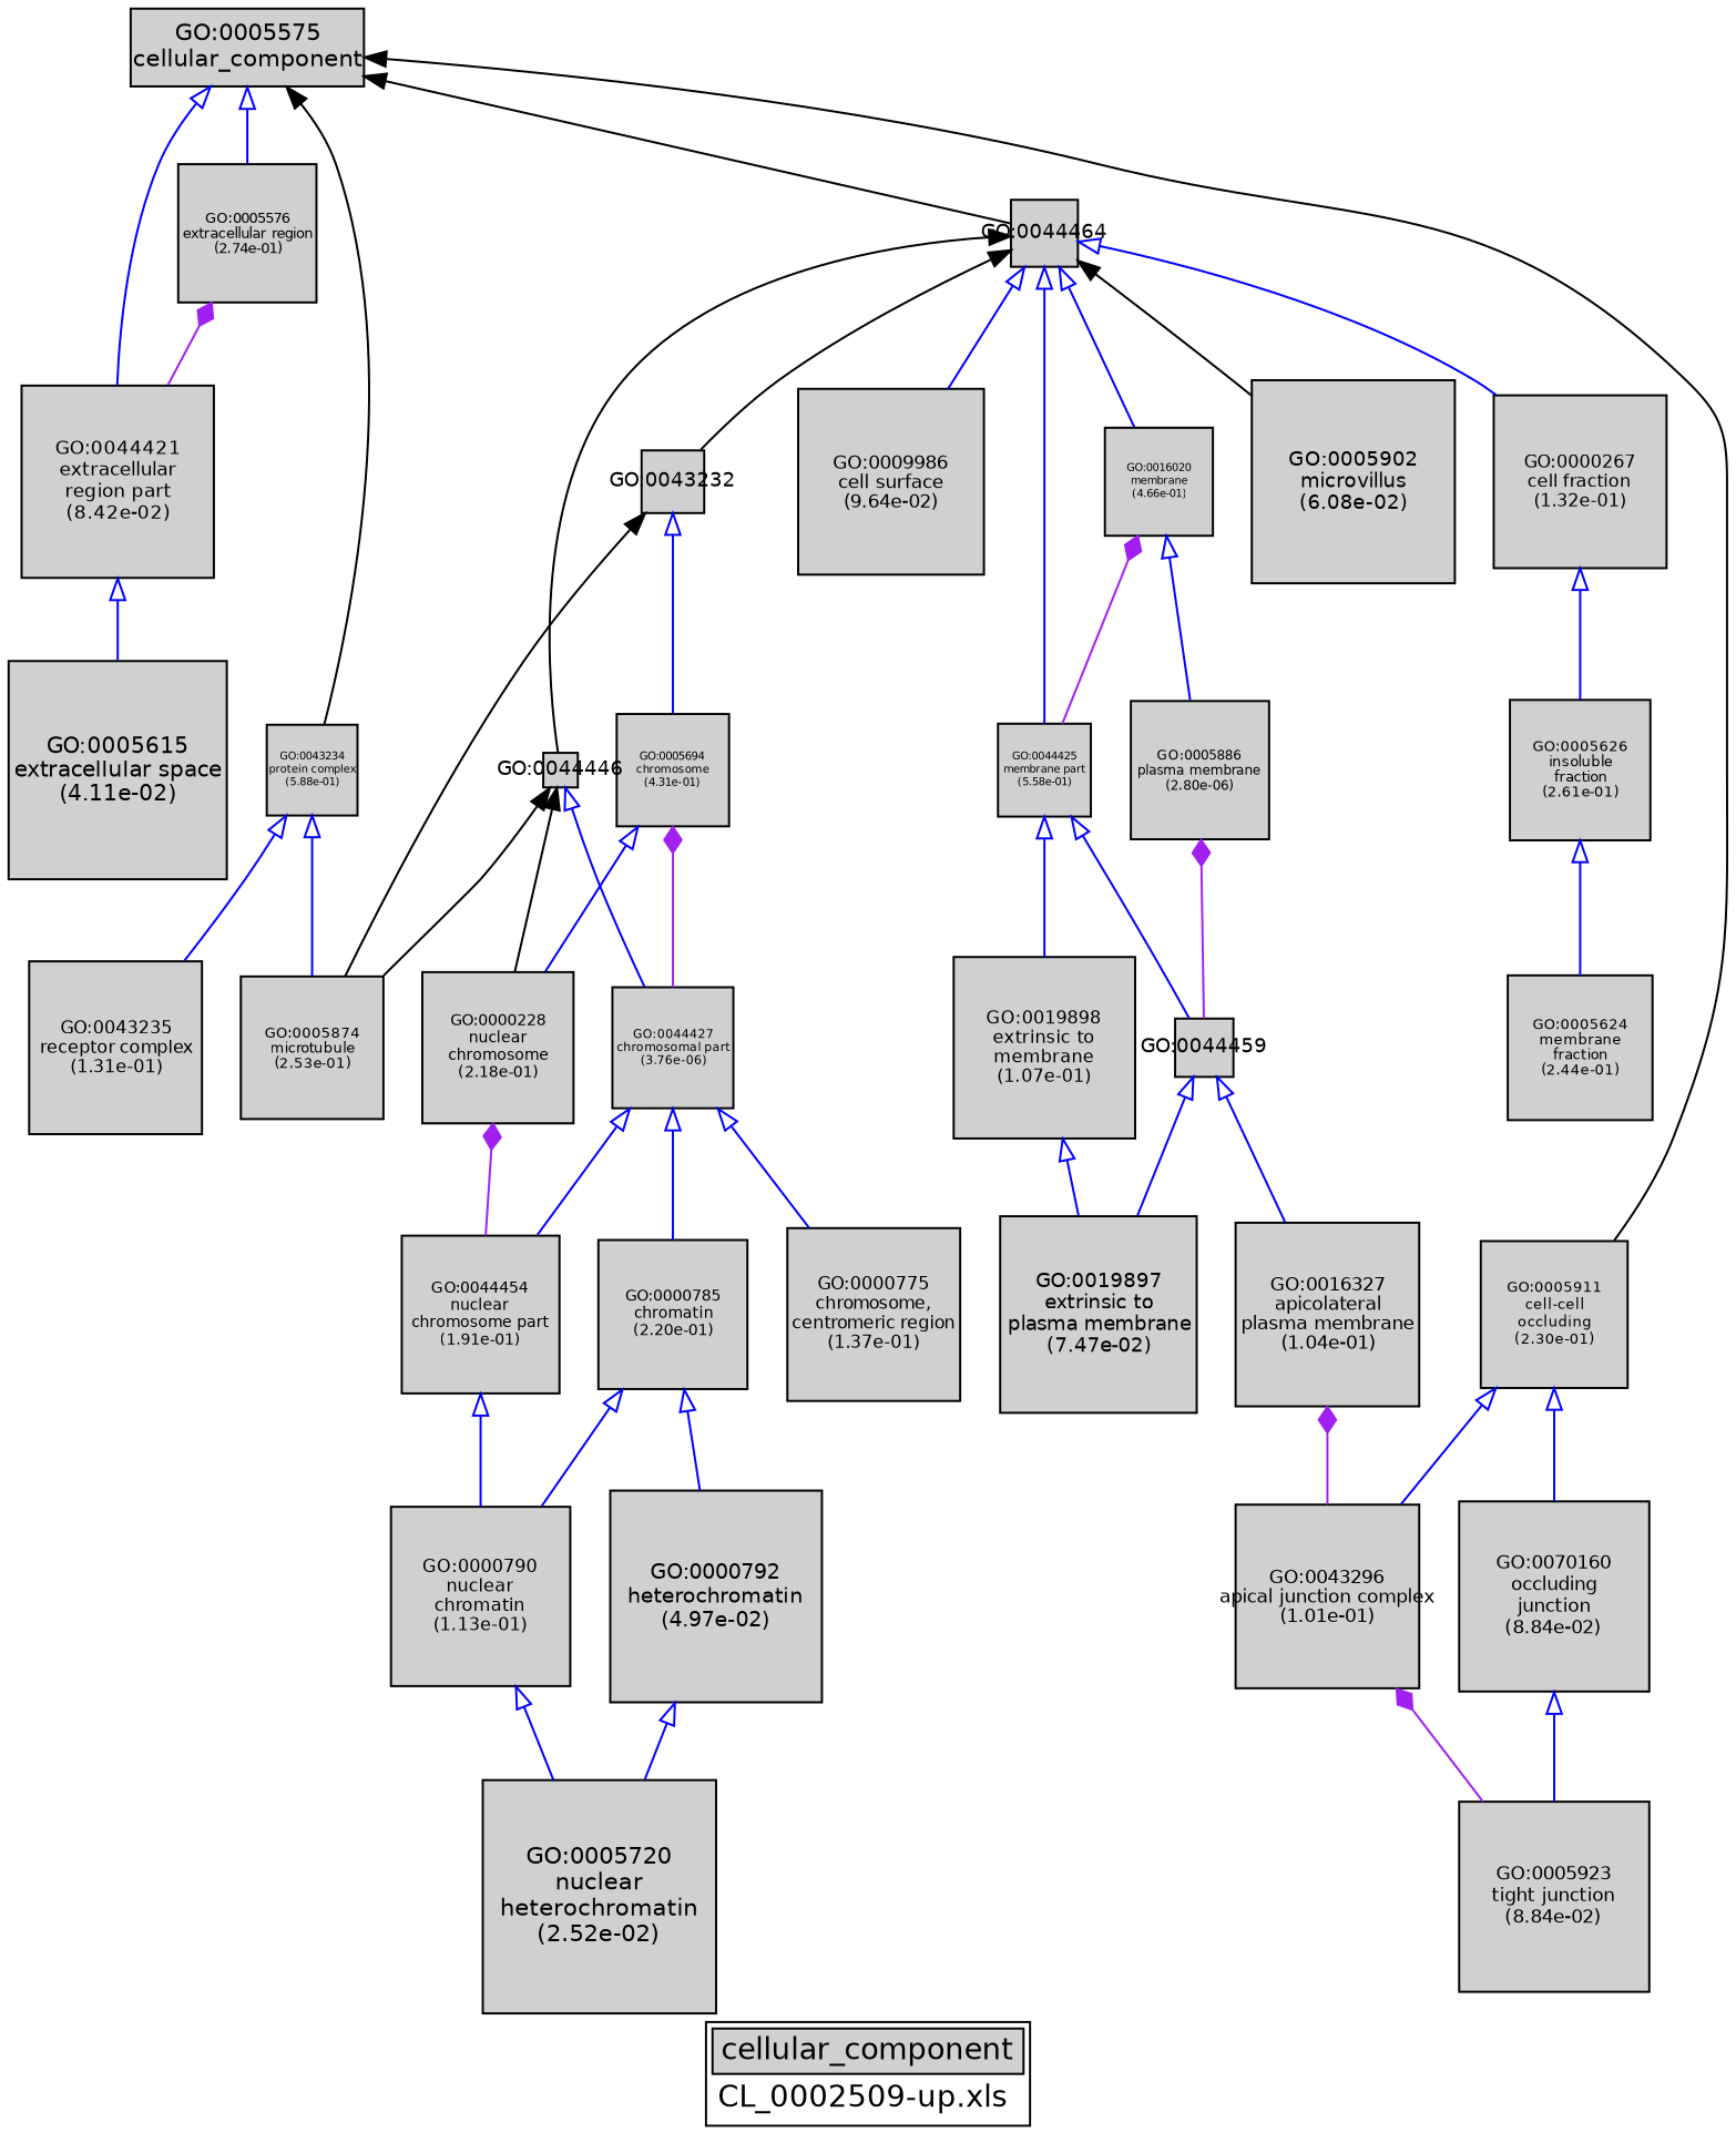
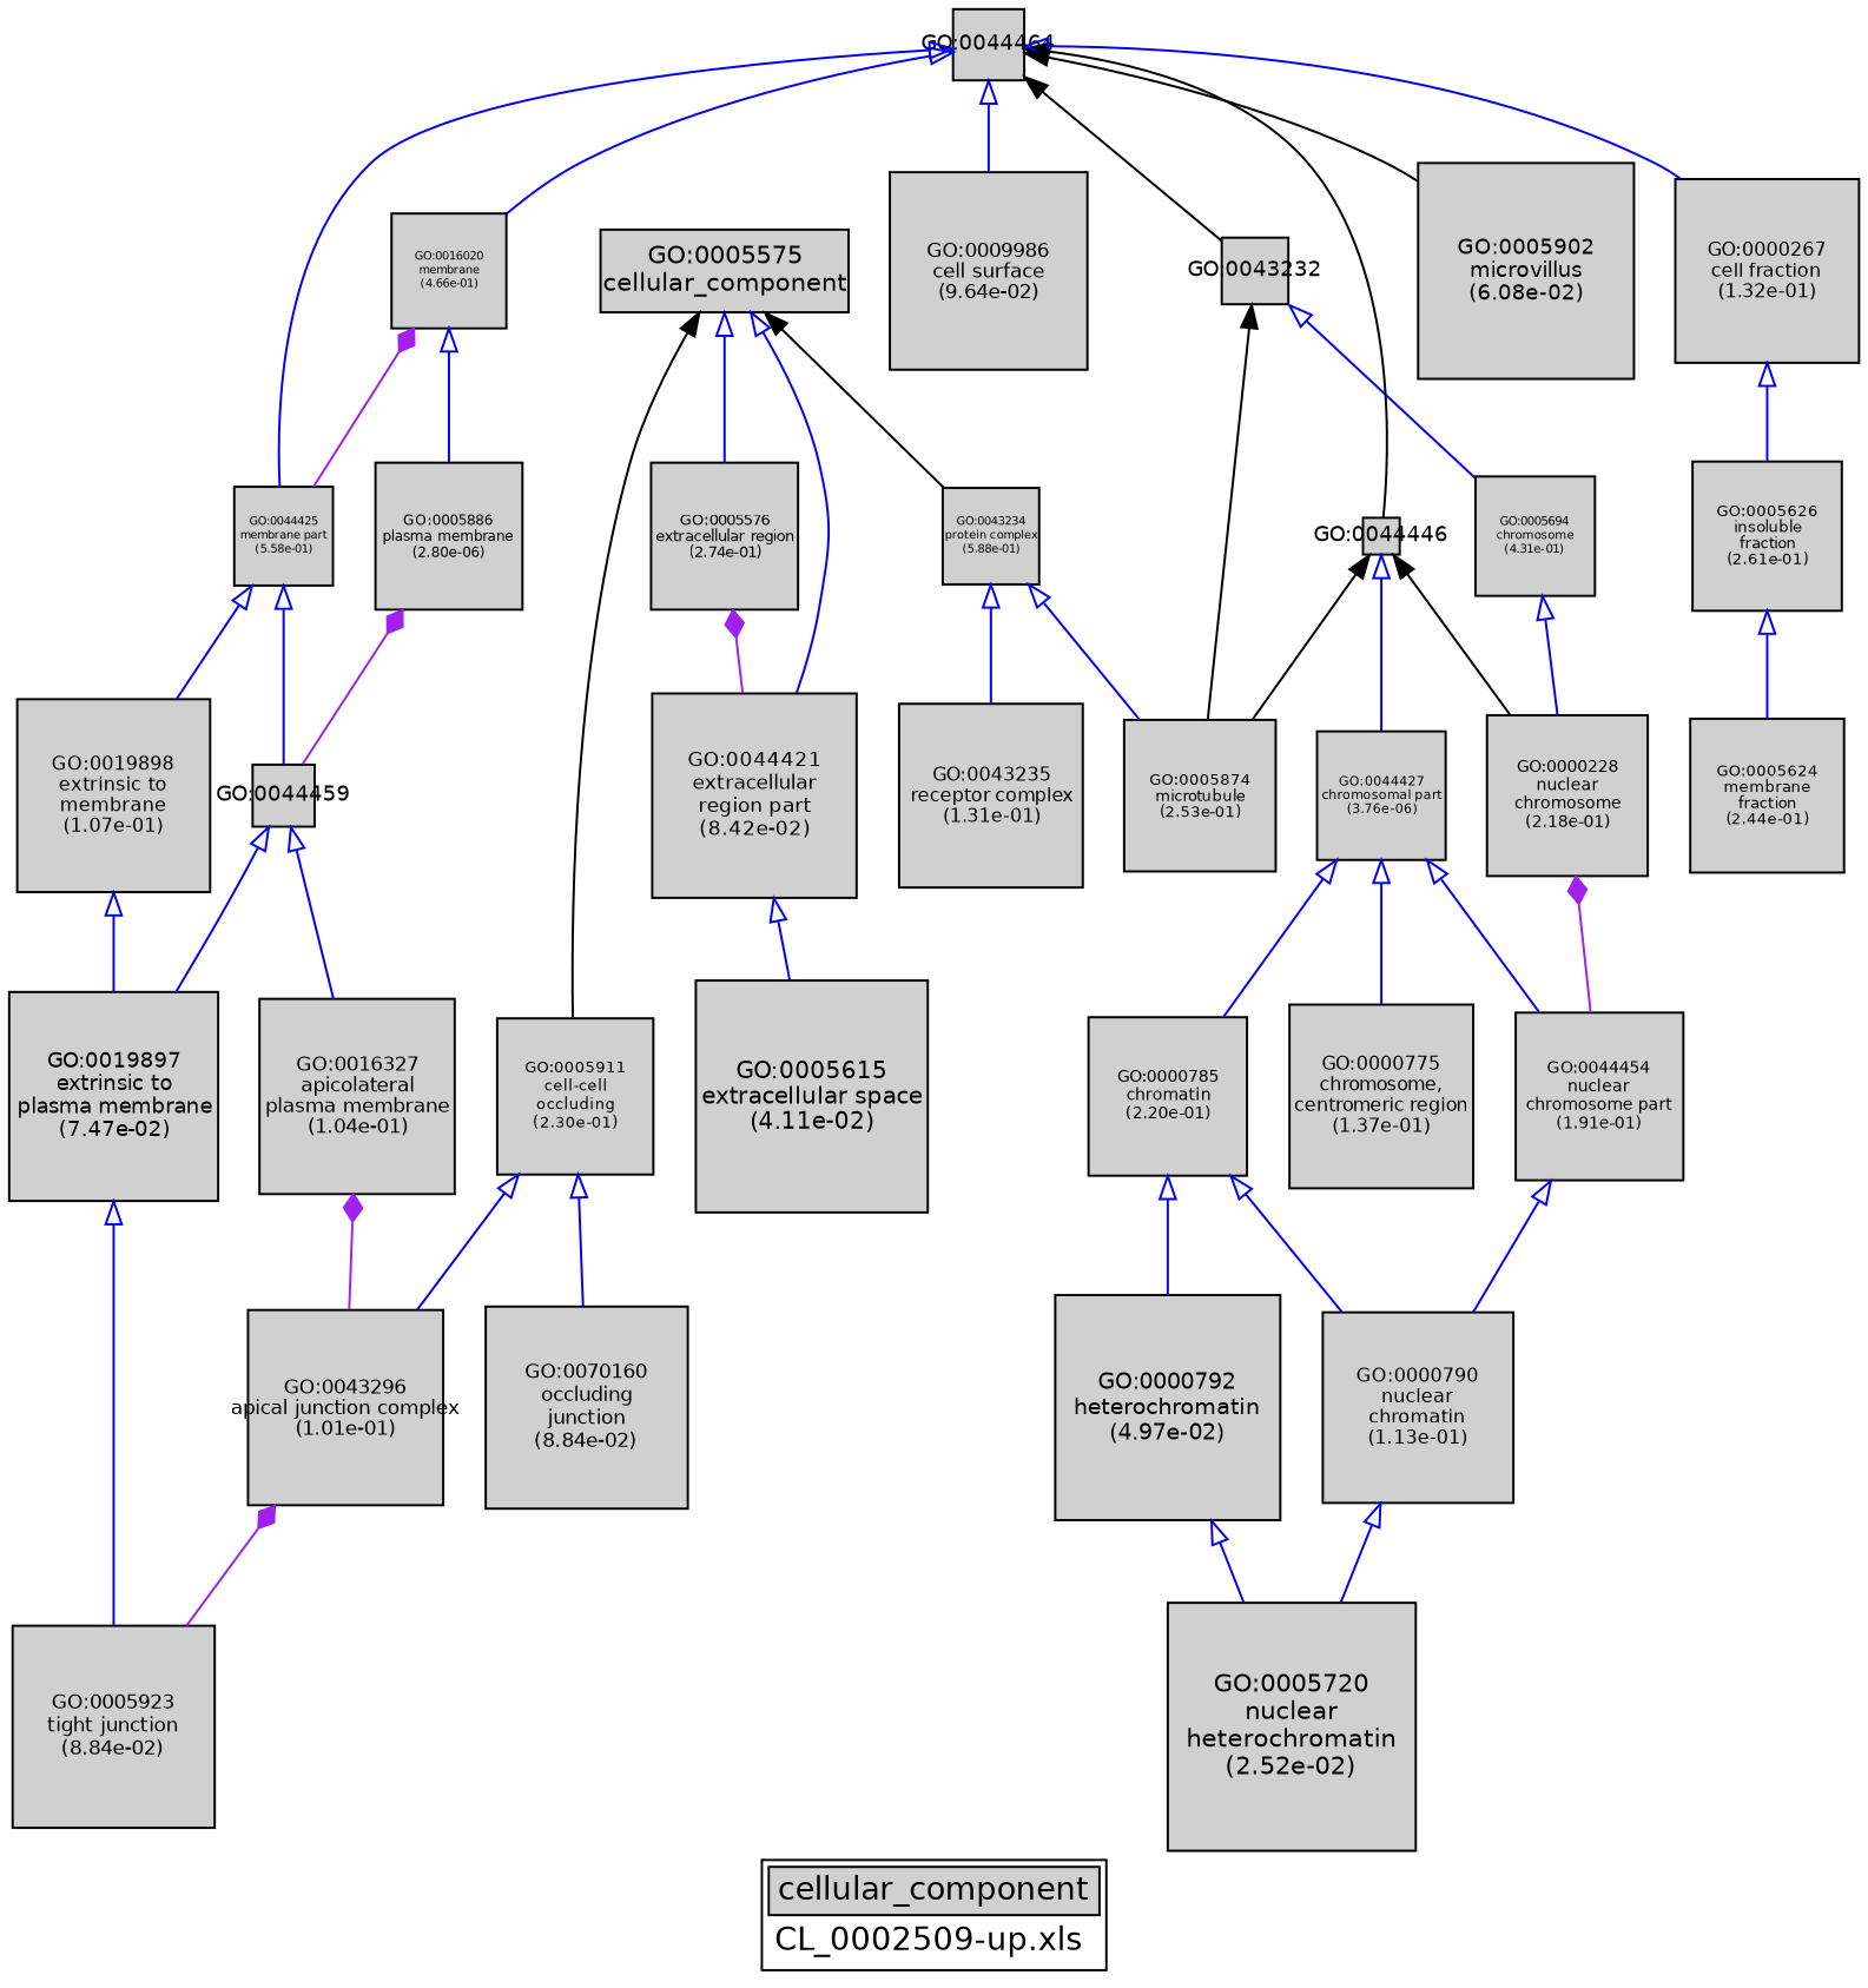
  digraph {
    bgcolor="#FFFFFF"
    fontname="DejaVu Sans"
    label=<<TABLE COLOR="black" BGCOLOR="white"><TR><TD COLSPAN="2" BGCOLOR="#D0D0D0"><FONT COLOR="black">cellular_component</FONT></TD></TR><TR><TD BORDER="0">CL_0002509-up.xls</TD></TR></TABLE>>
    node [color=black fillcolor="#D0D0D0" fixedsize=true fontcolor=black fontname="DejaVu Sans" fontsize=9 shape=box style=filled]
    edge [arrowtail=empty color=blue dir=back fontname="DejaVu Sans" weight=5.0]
    n1 [fontsize=6.94280552895 height=0.964278545688 label=<<TABLE BORDER="0"><TR><TD>GO:0000785<BR/>chromatin<BR/>(2.20e-01)</TD></TR></TABLE>> width=0.964278545688]
    n2 [fontsize=5.2051793205 height=0.722941572292 label=<<TABLE BORDER="0"><TR><TD>GO:0005694<BR/>chromosome<BR/>(4.31e-01)</TD></TR></TABLE>> width=0.722941572292]
    n3 [fontsize=8.31708224831 height=1.15515031226 label=<<TABLE BORDER="0"><TR><TD>GO:0000790<BR/>nuclear<BR/>chromatin<BR/>(1.13e-01)</TD></TR></TABLE>> width=1.15515031226]
    n4 [fontsize=8.48176795542 height=1.17802332714 label=<<TABLE BORDER="0"><TR><TD>GO:0016327<BR/>apicolateral<BR/>plasma membrane<BR/>(1.04e-01)</TD></TR></TABLE>> width=1.17802332714]
    n5 [fontsize=5.0 height=0.603738251678 label=<<TABLE BORDER="0"><TR><TD>GO:0044425<BR/>membrane part<BR/>(5.58e-01)</TD></TR></TABLE>> width=0.603738251678]
    "GO:0044459" [height=0.371127682607 width=0.371127682607]
    n7 [fontsize=8.03540059515 height=1.11602786044 label=<<TABLE BORDER="0"><TR><TD>GO:0043235<BR/>receptor complex<BR/>(1.31e-01)</TD></TR></TABLE>> width=1.11602786044]
    n8 [fontsize=5.0 height=0.689131180962 label=<<TABLE BORDER="0"><TR><TD>GO:0016020<BR/>membrane<BR/>(4.66e-01)</TD></TR></TABLE>> width=0.689131180962]
    n9 [fontsize=6.42843642958 height=0.892838392998 label=<<TABLE BORDER="0"><TR><TD>GO:0005576<BR/>extracellular region<BR/>(2.74e-01)</TD></TR></TABLE>> width=0.892838392998]
    n10 [fontsize=8.86336465453 height=1.23102286868 label=<<TABLE BORDER="0"><TR><TD>GO:0044421<BR/>extracellular<BR/>region part<BR/>(8.42e-02)</TD></TR></TABLE>> width=1.23102286868]
    n11 [fontsize=10.0589402787 height=1.39707503871 label=<<TABLE BORDER="0"><TR><TD>GO:0005615<BR/>extracellular space<BR/>(4.11e-02)</TD></TR></TABLE>> width=1.39707503871]
    "GO:0044446" [height=0.217146495484 width=0.217146495484]
    n13 [fontsize=6.61936350922 height=0.919356042948 label=<<TABLE BORDER="0"><TR><TD>GO:0005874<BR/>microtubule<BR/>(2.53e-01)</TD></TR></TABLE>> width=0.919356042948]
    n14 [fontsize=8.61935543802 height=1.19713269973 label=<<TABLE BORDER="0"><TR><TD>GO:0009986<BR/>cell surface<BR/>(9.64e-02)</TD></TR></TABLE>> width=1.19713269973]
    n15 [fontsize=6.71167812783 height=0.932177517754 label=<<TABLE BORDER="0"><TR><TD>GO:0005624<BR/>membrane<BR/>fraction<BR/>(2.44e-01)</TD></TR></TABLE>> width=0.932177517754]
    n16 [fontsize=7.26631803375 height=1.00921083802 label=<<TABLE BORDER="0"><TR><TD>GO:0044454<BR/>nuclear<BR/>chromosome part<BR/>(1.91e-01)</TD></TR></TABLE>> width=1.00921083802]
    n17 [fontsize=8.77581622917 height=1.21886336516 label=<<TABLE BORDER="0"><TR><TD>GO:0005923<BR/>tight junction<BR/>(8.84e-02)</TD></TR></TABLE>> width=1.21886336516]
    n18 [fontsize=10.8 height=1.5 label=<<TABLE BORDER="0"><TR><TD>GO:0005720<BR/>nuclear<BR/>heterochromatin<BR/>(2.52e-02)</TD></TR></TABLE>> width=1.5]
    n19 [fontsize=9.75495261189 height=1.35485452943 label=<<TABLE BORDER="0"><TR><TD>GO:0000792<BR/>heterochromatin<BR/>(4.97e-02)</TD></TR></TABLE>> width=1.35485452943]
    n20 [fontsize=8.02009984545 height=1.11390275631 label=<<TABLE BORDER="0"><TR><TD>GO:0000267<BR/>cell fraction<BR/>(1.32e-01)</TD></TR></TABLE>> width=1.11390275631]
    n21 [fontsize=6.96888502901 height=0.967900698474 label=<<TABLE BORDER="0"><TR><TD>GO:0000228<BR/>nuclear<BR/>chromosome<BR/>(2.18e-01)</TD></TR></TABLE>> width=0.967900698474]
    n22 [fontsize=6.3771576308 height=0.885716337612 label=<<TABLE BORDER="0"><TR><TD>GO:0005886<BR/>plasma membrane<BR/>(2.80e-06)</TD></TR></TABLE>> width=0.885716337612]
    n23 [fontsize=9.42468557647 height=1.30898410784 label=<<TABLE BORDER="0"><TR><TD>GO:0005902<BR/>microvillus<BR/>(6.08e-02)</TD></TR></TABLE>> width=1.30898410784]
    n24 [fontsize=5.0 height=0.576645573393 label=<<TABLE BORDER="0"><TR><TD>GO:0043234<BR/>protein complex<BR/>(5.88e-01)</TD></TR></TABLE>> width=0.576645573393]
    n25 [fontsize=8.43099502289 height=1.17097153096 label=<<TABLE BORDER="0"><TR><TD>GO:0019898<BR/>extrinsic to<BR/>membrane<BR/>(1.07e-01)</TD></TR></TABLE>> width=1.17097153096]
    n26 [fontsize=10.8 label=<<TABLE BORDER="0"><TR><TD>GO:0005575<BR/>cellular_component</TD></TR></TABLE>> width=1.5]
    n27 [fontsize=6.84951284049 height=0.951321227846 label=<<TABLE BORDER="0"><TR><TD>GO:0005911<BR/>cell-cell<BR/>occluding<BR/>(2.30e-01)</TD></TR></TABLE>> width=0.951321227846]
    n28 [fontsize=5.59730708834 height=0.777403762269 label=<<TABLE BORDER="0"><TR><TD>GO:0044427<BR/>chromosomal part<BR/>(3.76e-06)</TD></TR></TABLE>> width=0.777403762269]
    n29 [fontsize=6.54530616681 height=0.909070300946 label=<<TABLE BORDER="0"><TR><TD>GO:0005626<BR/>insoluble<BR/>fraction<BR/>(2.61e-01)</TD></TR></TABLE>> width=0.909070300946]
    n30 [fontsize=8.53380583987 height=1.18525081109 label=<<TABLE BORDER="0"><TR><TD>GO:0043296<BR/>apical junction complex<BR/>(1.01e-01)</TD></TR></TABLE>> width=1.18525081109]
    n31 [fontsize=7.95354055005 height=1.10465840973 label=<<TABLE BORDER="0"><TR><TD>GO:0000775<BR/>chromosome,<BR/>centromeric region<BR/>(1.37e-01)</TD></TR></TABLE>> width=1.10465840973]
    n32 [fontsize=8.77581622917 height=1.21886336516 label=<<TABLE BORDER="0"><TR><TD>GO:0070160<BR/>occluding<BR/>junction<BR/>(8.84e-02)</TD></TR></TABLE>> width=1.21886336516]
    "GO:0043232" [height=0.401023865304 width=0.401023865304]
    n34 [fontsize=9.0735437639 height=1.26021441165 label=<<TABLE BORDER="0"><TR><TD>GO:0019897<BR/>extrinsic to<BR/>plasma membrane<BR/>(7.47e-02)</TD></TR></TABLE>> width=1.26021441165]
    "GO:0044464" [height=0.435422772187 width=0.435422772187]
    subgraph sub_1 {
      n1
      n2
      n3
      n4
      n5
      "GO:0044459"
      n7
      n8
      n9
      n10
      n11
      "GO:0044446"
      n13
      n14
      n15
      n16
      n17
      n18
      n19
      n20
      n21
      n22
      n23
      n24
      n25
      n26
      n27
      n28
      n29
      n30
      n31
      n32
      "GO:0043232"
      n34
      "GO:0044464"
    }
    subgraph sub_2 {
      n23
      subgraph sub_3 {
        subgraph sub_4 {
        }
        subgraph sub_5 {
        }
      }
      subgraph sub_6 {
        n2
        n4
        n5
        "GO:0044459"
        n8
        n9
        n10
        n16
        n17
        n21
        n22
        n28
        n30
      }
      subgraph sub_7 {
        n1
        n2
        n3
        n4
        n5
        "GO:0044459"
        n7
        n8
        n9
        n10
        n11
        "GO:0044446"
        n13
        n14
        n15
        n16
        n17
        n18
        n19
        n20
        n21
        n22
        n24
        n25
        n26
        n27
        n28
        n29
        n30
        n31
        n32
        "GO:0043232"
        n34
        "GO:0044464"
      }
    }
    n1 -> n3
    n1 -> n19
    n2 -> n21
-   n2 -> n28 [arrowtail=diamond color=purple weight=2.5]
    n3 -> n18
    n4 -> n30 [arrowtail=diamond color=purple weight=2.5]
    n5 -> "GO:0044459"
    n5 -> n25
    "GO:0044459" -> n4
    "GO:0044459" -> n34
    n8 -> n5 [arrowtail=diamond color=purple weight=2.5]
    n8 -> n22
    n9 -> n10 [arrowtail=diamond color=purple weight=2.5]
    n10 -> n11
    "GO:0044446" -> n13 [weight=1 arrowtail="" color=""]
    "GO:0044446" -> n21 [weight=1 arrowtail="" color=""]
    "GO:0044446" -> n28
    n16 -> n3
    n19 -> n18
    n20 -> n29
    n21 -> n16 [arrowtail=diamond color=purple weight=2.5]
    n22 -> "GO:0044459" [arrowtail=diamond color=purple weight=2.5]
    n24 -> n7
    n24 -> n13
    n25 -> n34
    n26 -> n9
    n26 -> n10
    n26 -> n24 [weight=1 arrowtail="" color=""]
    n26 -> n27 [weight=1 arrowtail="" color=""]
-   n26 -> "GO:0044464" [weight=1 arrowtail="" color=""]
    n27 -> n30
    n27 -> n32
    n28 -> n1
    n28 -> n16
    n28 -> n31
    n29 -> n15
    n30 -> n17 [arrowtail=diamond color=purple weight=2.5]
-   n32 -> n17
+   n34 -> n17
    "GO:0043232" -> n2
    "GO:0043232" -> n13 [weight=1 arrowtail="" color=""]
    "GO:0044464" -> n5
    "GO:0044464" -> n8
    "GO:0044464" -> "GO:0044446" [weight=1 arrowtail="" color=""]
    "GO:0044464" -> n14
    "GO:0044464" -> n20
    "GO:0044464" -> n23 [weight=1 arrowtail="" color=""]
    "GO:0044464" -> "GO:0043232" [weight=1 arrowtail="" color=""]
  }
